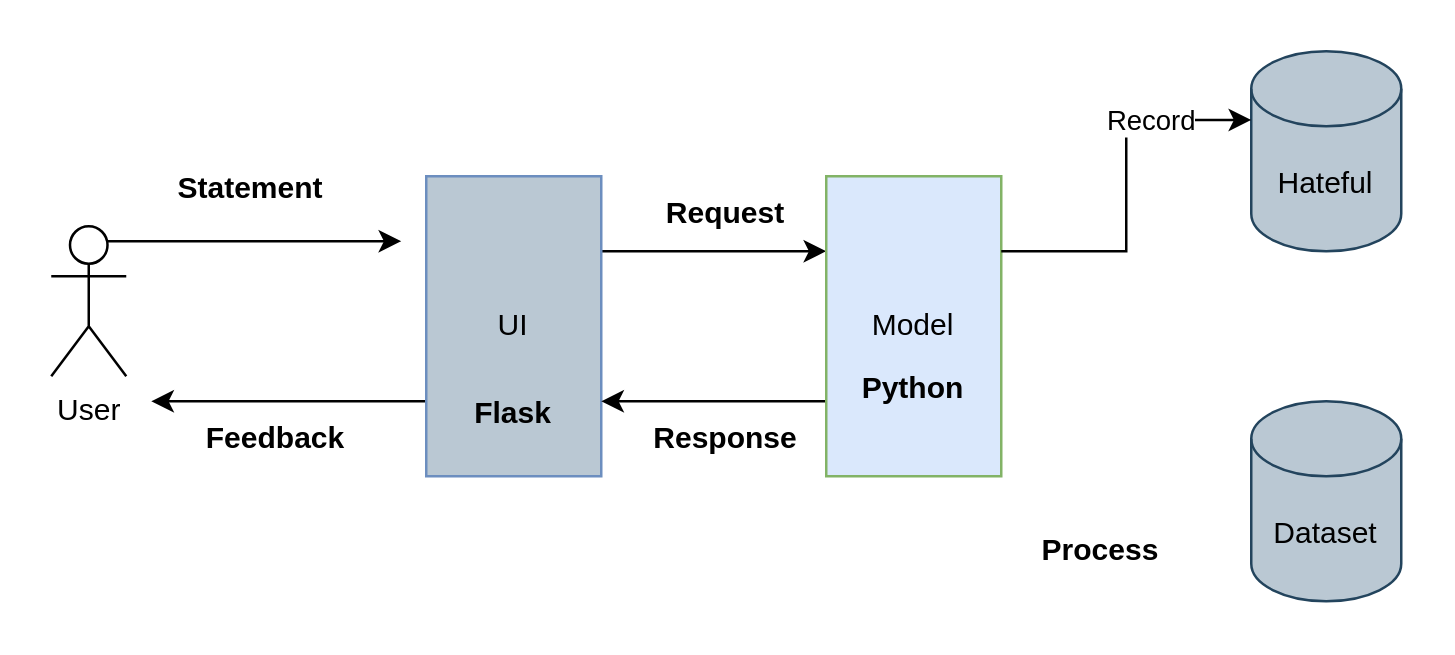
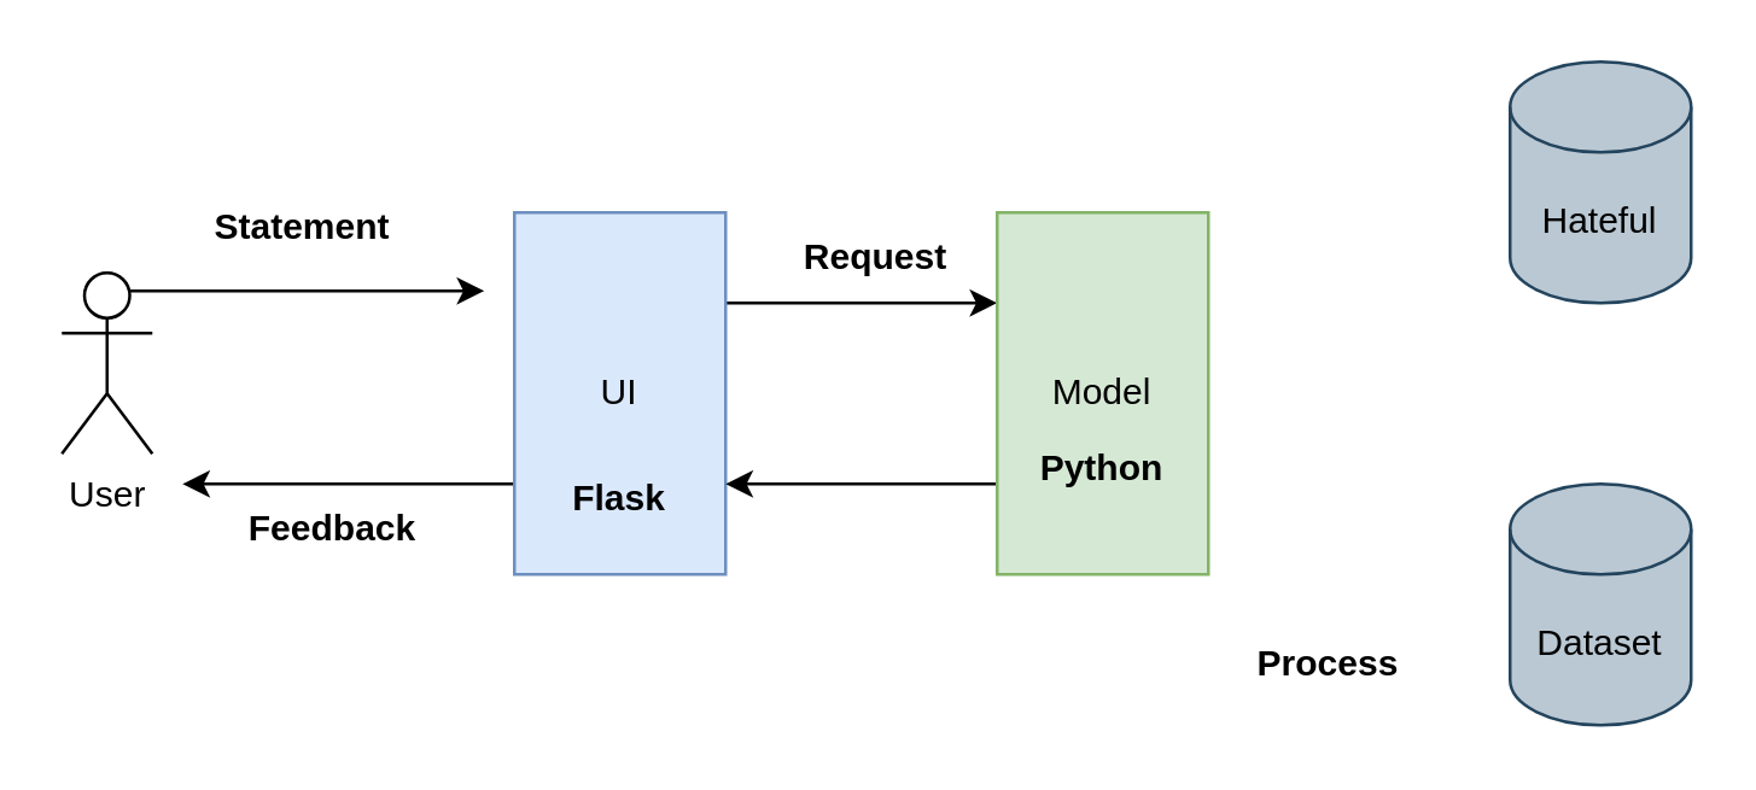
  <mxCell id="0" />
  <mxCell id="1" parent="0" />
  <mxCell id="2" value="Dataset" style="shape=cylinder3;whiteSpace=wrap;html=1;boundedLbl=1;backgroundOutline=1;size=15;fillColor=#bac8d3;strokeColor=#23445d;" vertex="1" parent="1"><mxGeometry x="500" y="160" width="60" height="80" as="geometry" /></mxCell>
  <mxCell id="3" style="edgeStyle=orthogonalEdgeStyle;rounded=0;orthogonalLoop=1;jettySize=auto;html=1;exitX=0;exitY=0.75;exitDx=0;exitDy=0;" edge="1" parent="1" source="5"><mxGeometry relative="1" as="geometry"><mxPoint x="60" y="160" as="targetPoint" /></mxGeometry></mxCell>
  <mxCell id="4" style="edgeStyle=orthogonalEdgeStyle;rounded=0;orthogonalLoop=1;jettySize=auto;html=1;exitX=1;exitY=0.25;exitDx=0;exitDy=0;entryX=0;entryY=0.25;entryDx=0;entryDy=0;" edge="1" parent="1" source="5" target="7"><mxGeometry relative="1" as="geometry" /></mxCell>
- <mxCell id="5" value="UI" style="rounded=0;whiteSpace=wrap;html=1;fillColor=#bac8d3;strokeColor=#6c8ebf;" vertex="1" parent="1"><mxGeometry x="170" y="70" width="70" height="120" as="geometry" /></mxCell>
+ <mxCell id="5" value="UI" style="rounded=0;whiteSpace=wrap;html=1;fillColor=#dae8fc;strokeColor=#6c8ebf;" vertex="1" parent="1"><mxGeometry x="170" y="70" width="70" height="120" as="geometry" /></mxCell>
  <mxCell id="6" style="edgeStyle=orthogonalEdgeStyle;rounded=0;orthogonalLoop=1;jettySize=auto;html=1;exitX=0;exitY=0.75;exitDx=0;exitDy=0;entryX=1;entryY=0.75;entryDx=0;entryDy=0;" edge="1" parent="1" source="7" target="5"><mxGeometry relative="1" as="geometry" /></mxCell>
- <mxCell id="7" value="Model" style="rounded=0;whiteSpace=wrap;html=1;fillColor=#dae8fc;strokeColor=#82b366;" vertex="1" parent="1"><mxGeometry x="330" y="70" width="70" height="120" as="geometry" /></mxCell>
+ <mxCell id="7" value="Model" style="rounded=0;whiteSpace=wrap;html=1;fillColor=#d5e8d4;strokeColor=#82b366;" vertex="1" parent="1"><mxGeometry x="330" y="70" width="70" height="120" as="geometry" /></mxCell>
  <mxCell id="8" value="Hateful" style="shape=cylinder3;whiteSpace=wrap;html=1;boundedLbl=1;backgroundOutline=1;size=15;fillColor=#bac8d3;strokeColor=#23445d;" vertex="1" parent="1"><mxGeometry x="500" y="20" width="60" height="80" as="geometry" /></mxCell>
  <mxCell id="9" style="edgeStyle=orthogonalEdgeStyle;rounded=0;orthogonalLoop=1;jettySize=auto;html=1;exitX=0.75;exitY=0.1;exitDx=0;exitDy=0;exitPerimeter=0;" edge="1" parent="1" source="10"><mxGeometry relative="1" as="geometry"><mxPoint x="160" y="96" as="targetPoint" /></mxGeometry></mxCell>
  <mxCell id="10" value="User" style="shape=umlActor;verticalLabelPosition=bottom;verticalAlign=top;html=1;outlineConnect=0;" vertex="1" parent="1"><mxGeometry x="20" y="90" width="30" height="60" as="geometry" /></mxCell>
- <mxCell id="11" style="edgeStyle=orthogonalEdgeStyle;rounded=0;orthogonalLoop=1;jettySize=auto;html=1;exitX=1;exitY=0.25;exitDx=0;exitDy=0;entryX=0;entryY=0;entryDx=0;entryDy=27.5;entryPerimeter=0;" edge="1" parent="1" source="7" target="8"><mxGeometry relative="1" as="geometry" /></mxCell>
- <mxCell id="12" value="Record" style="edgeLabel;html=1;align=center;verticalAlign=middle;resizable=0;points=[];" vertex="1" connectable="0" parent="11"><mxGeometry x="0.467" relative="1" as="geometry"><mxPoint as="offset" /></mxGeometry></mxCell>
  <mxCell id="13" value="&lt;b&gt;Statement&lt;/b&gt;" style="text;html=1;align=center;verticalAlign=middle;whiteSpace=wrap;rounded=0;" vertex="1" parent="1"><mxGeometry x="70" y="60" width="60" height="30" as="geometry" /></mxCell>
  <mxCell id="14" value="&lt;b&gt;Feedback&lt;/b&gt;" style="text;html=1;align=center;verticalAlign=middle;whiteSpace=wrap;rounded=0;" vertex="1" parent="1"><mxGeometry x="80" y="160" width="60" height="30" as="geometry" /></mxCell>
  <mxCell id="15" value="&lt;b&gt;Request&lt;/b&gt;" style="text;html=1;align=center;verticalAlign=middle;whiteSpace=wrap;rounded=0;" vertex="1" parent="1"><mxGeometry x="260" y="70" width="60" height="30" as="geometry" /></mxCell>
- <mxCell id="16" value="&lt;b&gt;Response&lt;/b&gt;" style="text;html=1;align=center;verticalAlign=middle;whiteSpace=wrap;rounded=0;" vertex="1" parent="1"><mxGeometry x="260" y="160" width="60" height="30" as="geometry" /></mxCell>
  <mxCell id="17" value="&lt;b&gt;Process&lt;/b&gt;" style="text;html=1;align=center;verticalAlign=middle;whiteSpace=wrap;rounded=0;" vertex="1" parent="1"><mxGeometry x="410" y="205" width="60" height="30" as="geometry" /></mxCell>
  <mxCell id="18" value="&lt;b&gt;Flask&lt;/b&gt;" style="text;html=1;align=center;verticalAlign=middle;whiteSpace=wrap;rounded=0;" vertex="1" parent="1"><mxGeometry x="175" y="150" width="60" height="30" as="geometry" /></mxCell>
  <mxCell id="19" value="&lt;b&gt;Python&lt;/b&gt;" style="text;html=1;align=center;verticalAlign=middle;whiteSpace=wrap;rounded=0;" vertex="1" parent="1"><mxGeometry x="335" y="140" width="60" height="30" as="geometry" /></mxCell>
